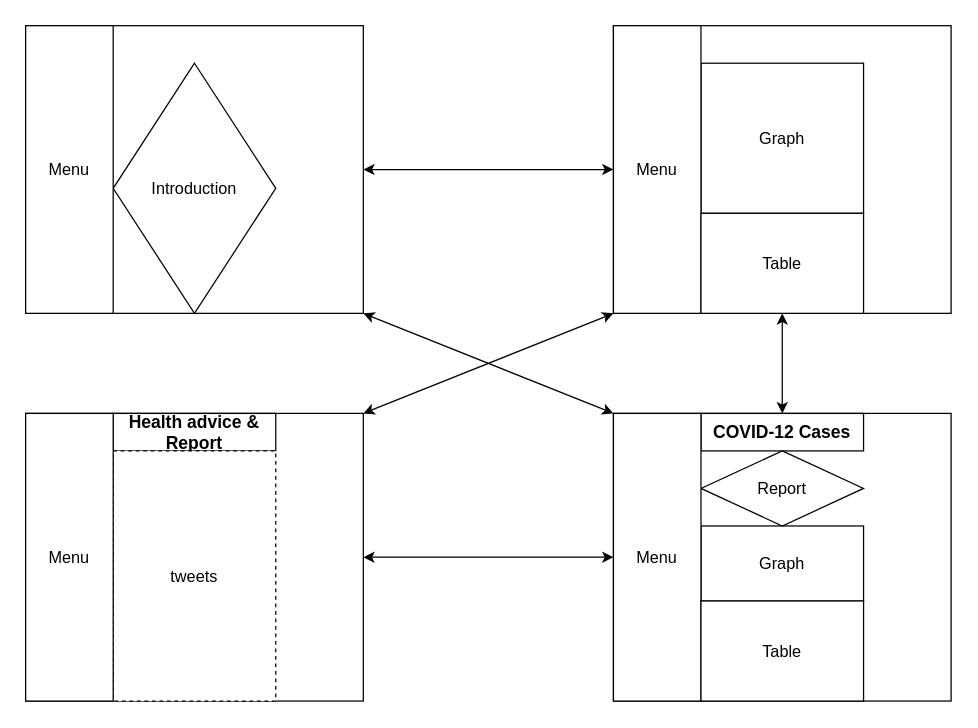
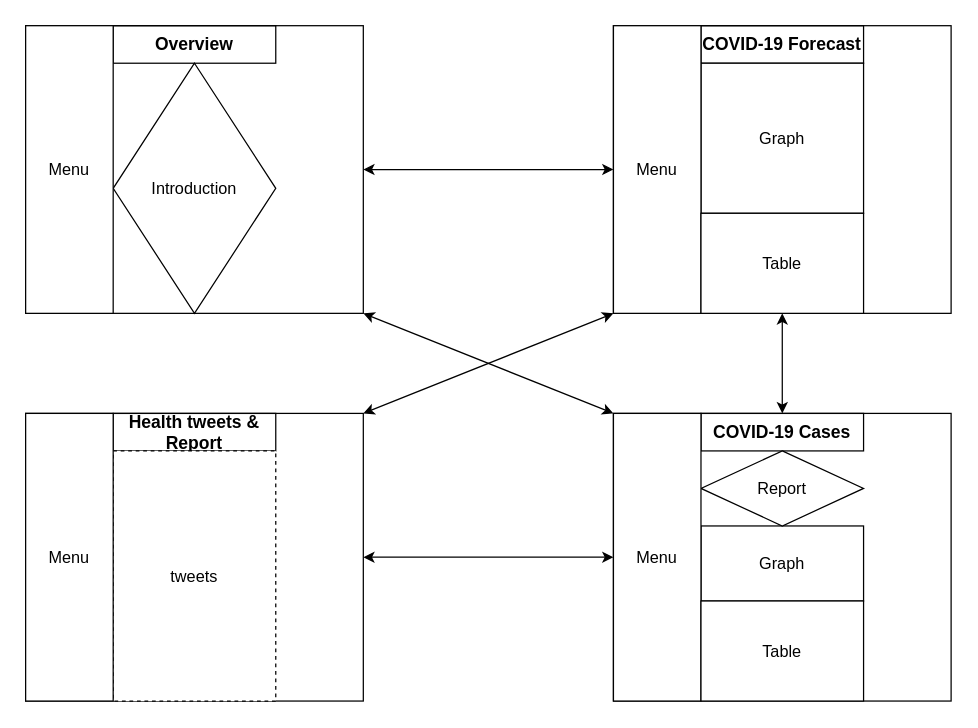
  <mxCell id="0" />
  <mxCell id="1" parent="0" />
  <mxCell id="2" value="" style="rounded=0;whiteSpace=wrap;html=1;" parent="1" vertex="1"><mxGeometry x="490" y="330" width="270" height="230" as="geometry" /></mxCell>
- <mxCell id="3" value="&lt;b&gt;&lt;font style=&quot;font-size: 14px&quot;&gt;COVID-12 Cases&lt;/font&gt;&lt;/b&gt;" style="text;html=1;fillColor=none;align=center;verticalAlign=middle;whiteSpace=wrap;rounded=0;strokeColor=#000000;" parent="1" vertex="1"><mxGeometry x="560" y="330" width="130" height="30" as="geometry" /></mxCell>
+ <mxCell id="3" value="&lt;b&gt;&lt;font style=&quot;font-size: 14px&quot;&gt;COVID-19 Cases&lt;/font&gt;&lt;/b&gt;" style="text;html=1;fillColor=none;align=center;verticalAlign=middle;whiteSpace=wrap;rounded=0;strokeColor=#000000;" parent="1" vertex="1"><mxGeometry x="560" y="330" width="130" height="30" as="geometry" /></mxCell>
  <mxCell id="4" value="&lt;font style=&quot;font-size: 13px;&quot;&gt;Graph&lt;/font&gt;" style="rounded=0;whiteSpace=wrap;html=1;strokeColor=#000000;fontSize=13;" parent="1" vertex="1"><mxGeometry x="560" y="420" width="130" height="60" as="geometry" /></mxCell>
  <mxCell id="5" value="&lt;font style=&quot;font-size: 13px;&quot;&gt;Report&lt;/font&gt;" style="rhombus;whiteSpace=wrap;html=1;strokeColor=#000000;fontSize=13;" parent="1" vertex="1"><mxGeometry x="560" y="360" width="130" height="60" as="geometry" /></mxCell>
  <mxCell id="6" value="&lt;font style=&quot;font-size: 13px;&quot;&gt;Menu&lt;/font&gt;" style="rounded=0;whiteSpace=wrap;html=1;strokeColor=#000000;fontSize=13;" parent="1" vertex="1"><mxGeometry x="490" y="330" width="70" height="230" as="geometry" /></mxCell>
  <mxCell id="7" value="&lt;font style=&quot;font-size: 13px&quot;&gt;Table&lt;/font&gt;" style="rounded=0;whiteSpace=wrap;html=1;strokeColor=#000000;fontSize=13;" parent="1" vertex="1"><mxGeometry x="560" y="480" width="130" height="80" as="geometry" /></mxCell>
  <mxCell id="8" value="" style="rounded=0;whiteSpace=wrap;html=1;" parent="1" vertex="1"><mxGeometry x="490" y="20" width="270" height="230" as="geometry" /></mxCell>
+ <mxCell id="9" value="&lt;b&gt;&lt;font style=&quot;font-size: 14px&quot;&gt;COVID-19 Forecast&lt;/font&gt;&lt;/b&gt;" style="text;html=1;fillColor=none;align=center;verticalAlign=middle;whiteSpace=wrap;rounded=0;strokeColor=#000000;" parent="1" vertex="1"><mxGeometry x="560" y="20" width="130" height="30" as="geometry" /></mxCell>
  <mxCell id="10" value="&lt;font style=&quot;font-size: 13px;&quot;&gt;Graph&lt;/font&gt;" style="rounded=0;whiteSpace=wrap;html=1;strokeColor=#000000;fontSize=13;" parent="1" vertex="1"><mxGeometry x="560" y="50" width="130" height="120" as="geometry" /></mxCell>
  <mxCell id="11" style="edgeStyle=none;rounded=0;orthogonalLoop=1;jettySize=auto;html=1;exitX=0;exitY=1;exitDx=0;exitDy=0;entryX=1;entryY=0;entryDx=0;entryDy=0;startArrow=classic;startFill=1;" edge="1" parent="1" source="12" target="16"><mxGeometry relative="1" as="geometry" /></mxCell>
  <mxCell id="12" value="&lt;font style=&quot;font-size: 13px;&quot;&gt;Menu&lt;/font&gt;" style="rounded=0;whiteSpace=wrap;html=1;strokeColor=#000000;fontSize=13;" parent="1" vertex="1"><mxGeometry x="490" y="20" width="70" height="230" as="geometry" /></mxCell>
  <mxCell id="13" style="edgeStyle=none;rounded=0;orthogonalLoop=1;jettySize=auto;html=1;startArrow=classic;startFill=1;" edge="1" parent="1" source="14" target="3"><mxGeometry relative="1" as="geometry" /></mxCell>
  <mxCell id="14" value="&lt;font style=&quot;font-size: 13px&quot;&gt;Table&lt;/font&gt;" style="rounded=0;whiteSpace=wrap;html=1;strokeColor=#000000;fontSize=13;" parent="1" vertex="1"><mxGeometry x="560" y="170" width="130" height="80" as="geometry" /></mxCell>
  <mxCell id="15" style="edgeStyle=none;rounded=0;orthogonalLoop=1;jettySize=auto;html=1;entryX=0;entryY=0.5;entryDx=0;entryDy=0;startArrow=classic;startFill=1;" edge="1" parent="1" source="16" target="6"><mxGeometry relative="1" as="geometry" /></mxCell>
  <mxCell id="16" value="" style="rounded=0;whiteSpace=wrap;html=1;" parent="1" vertex="1"><mxGeometry x="20" y="330" width="270" height="230" as="geometry" /></mxCell>
- <mxCell id="17" value="&lt;b&gt;&lt;font style=&quot;font-size: 14px&quot;&gt;Health advice &amp;amp; Report&lt;/font&gt;&lt;/b&gt;" style="text;html=1;fillColor=none;align=center;verticalAlign=middle;whiteSpace=wrap;rounded=0;strokeColor=#000000;" parent="1" vertex="1"><mxGeometry x="90" y="330" width="130" height="30" as="geometry" /></mxCell>
+ <mxCell id="17" value="&lt;b&gt;&lt;font style=&quot;font-size: 14px&quot;&gt;Health tweets &amp;amp; Report&lt;/font&gt;&lt;/b&gt;" style="text;html=1;fillColor=none;align=center;verticalAlign=middle;whiteSpace=wrap;rounded=0;strokeColor=#000000;" parent="1" vertex="1"><mxGeometry x="90" y="330" width="130" height="30" as="geometry" /></mxCell>
  <mxCell id="18" value="tweets" style="rounded=0;whiteSpace=wrap;html=1;strokeColor=#000000;fontSize=13;dashed=1;" parent="1" vertex="1"><mxGeometry x="90" y="360" width="130" height="200" as="geometry" /></mxCell>
  <mxCell id="19" value="&lt;font style=&quot;font-size: 13px;&quot;&gt;Menu&lt;/font&gt;" style="rounded=0;whiteSpace=wrap;html=1;strokeColor=#000000;fontSize=13;" parent="1" vertex="1"><mxGeometry x="20" y="330" width="70" height="230" as="geometry" /></mxCell>
  <mxCell id="20" style="edgeStyle=orthogonalEdgeStyle;rounded=0;orthogonalLoop=1;jettySize=auto;html=1;entryX=0;entryY=0.5;entryDx=0;entryDy=0;startArrow=classic;startFill=1;" edge="1" parent="1" source="22" target="12"><mxGeometry relative="1" as="geometry" /></mxCell>
  <mxCell id="21" style="rounded=0;orthogonalLoop=1;jettySize=auto;html=1;exitX=1;exitY=1;exitDx=0;exitDy=0;entryX=0;entryY=0;entryDx=0;entryDy=0;startArrow=classic;startFill=1;" edge="1" parent="1" source="22" target="6"><mxGeometry relative="1" as="geometry" /></mxCell>
  <mxCell id="22" value="" style="rounded=0;whiteSpace=wrap;html=1;" vertex="1" parent="1"><mxGeometry x="20" y="20" width="270" height="230" as="geometry" /></mxCell>
+ <mxCell id="23" value="&lt;span style=&quot;font-size: 14px&quot;&gt;&lt;b&gt;Overview&lt;br&gt;&lt;/b&gt;&lt;/span&gt;" style="text;html=1;fillColor=none;align=center;verticalAlign=middle;whiteSpace=wrap;rounded=0;strokeColor=#000000;" vertex="1" parent="1"><mxGeometry x="90" y="20" width="130" height="30" as="geometry" /></mxCell>
  <mxCell id="24" value="&lt;font style=&quot;font-size: 13px&quot;&gt;Introduction&lt;/font&gt;" style="rhombus;whiteSpace=wrap;html=1;strokeColor=#000000;fontSize=13;" vertex="1" parent="1"><mxGeometry x="90" y="50" width="130" height="200" as="geometry" /></mxCell>
  <mxCell id="25" value="&lt;font style=&quot;font-size: 13px;&quot;&gt;Menu&lt;/font&gt;" style="rounded=0;whiteSpace=wrap;html=1;strokeColor=#000000;fontSize=13;" vertex="1" parent="1"><mxGeometry x="20" y="20" width="70" height="230" as="geometry" /></mxCell>
